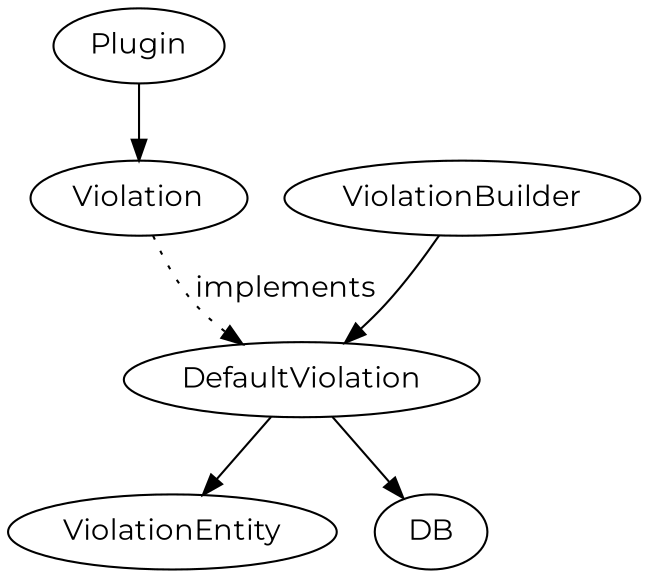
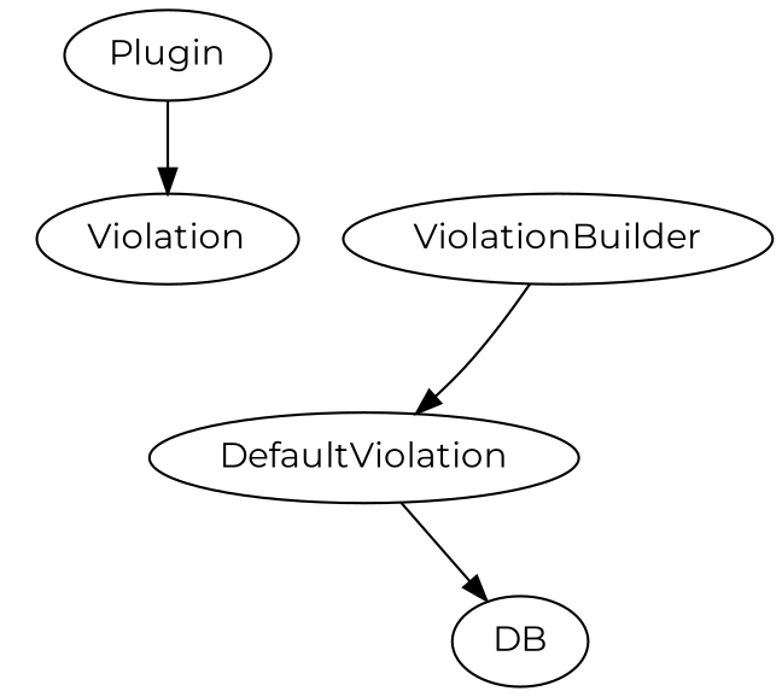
  digraph {
    fontname=Montserrat
    node [fontname=Montserrat]
    edge [fontname=Montserrat]
    Plugin
    Violation
    ViolationBuilder
    DefaultViolation
-   ViolationEntity
    DB
    Plugin -> Violation
-   Violation -> DefaultViolation [label=implements style=dotted]
    ViolationBuilder -> DefaultViolation
-   DefaultViolation -> ViolationEntity
    DefaultViolation -> DB
  }
